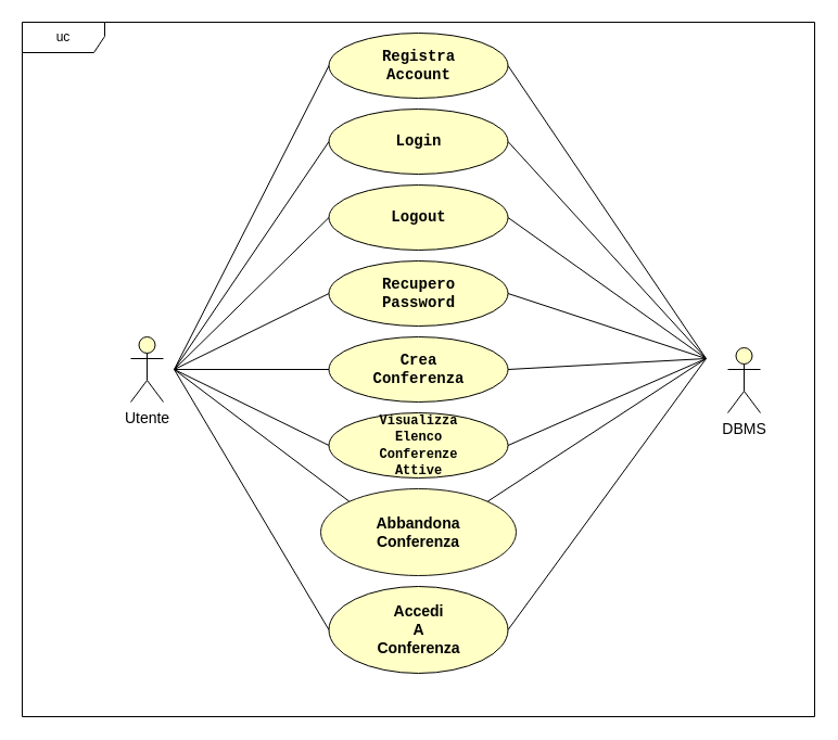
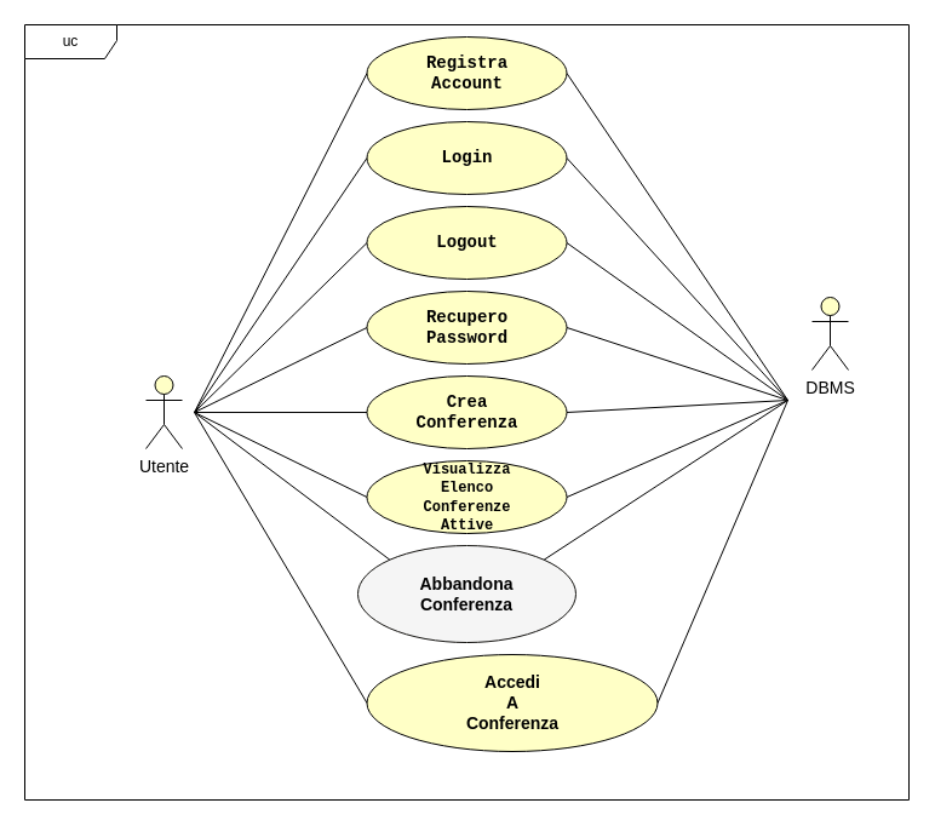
  <mxCell id="0" />
  <mxCell id="1" parent="0" />
  <mxCell id="2" value="&lt;span style=&quot;font-size: 14px;&quot;&gt;Utente&lt;/span&gt;" style="shape=umlActor;verticalLabelPosition=bottom;verticalAlign=top;html=1;outlineConnect=0;strokeColor=light-dark(#000000,#000000);fillColor=light-dark(#FFFFC6,#FDF89C);" parent="1" vertex="1"><mxGeometry x="120" y="310" width="30" height="60" as="geometry" /></mxCell>
  <mxCell id="3" value="&lt;font face=&quot;Courier New&quot;&gt;&lt;span style=&quot;font-size: 14px;&quot;&gt;&lt;b&gt;Login&lt;/b&gt;&lt;/span&gt;&lt;/font&gt;" style="ellipse;whiteSpace=wrap;html=1;fillColor=light-dark(#FFFFC6,#FDF89C);strokeColor=light-dark(#000000,#000000);gradientColor=none;" parent="1" vertex="1"><mxGeometry x="302.5" y="100" width="165" height="60" as="geometry" /></mxCell>
  <mxCell id="4" value="&lt;font face=&quot;Courier New&quot;&gt;&lt;span style=&quot;font-size: 14px;&quot;&gt;&lt;b&gt;Registra&lt;/b&gt;&lt;/span&gt;&lt;/font&gt;&lt;div&gt;&lt;font face=&quot;Courier New&quot;&gt;&lt;span style=&quot;font-size: 14px;&quot;&gt;&lt;b&gt;Account&lt;/b&gt;&lt;/span&gt;&lt;/font&gt;&lt;/div&gt;" style="ellipse;whiteSpace=wrap;html=1;fillColor=light-dark(#FFFFC6,#FDF89C);strokeColor=light-dark(#000000,#000000);" parent="1" vertex="1"><mxGeometry x="302.5" y="30" width="165" height="60" as="geometry" /></mxCell>
  <mxCell id="5" value="&lt;font face=&quot;Courier New&quot;&gt;&lt;span style=&quot;font-size: 14px;&quot;&gt;&lt;b&gt;Logout&lt;/b&gt;&lt;/span&gt;&lt;/font&gt;" style="ellipse;whiteSpace=wrap;html=1;fillColor=light-dark(#FFFFC6,#FDF89C);strokeColor=light-dark(#000000,#000000);" parent="1" vertex="1"><mxGeometry x="302.5" y="170" width="165" height="60" as="geometry" /></mxCell>
  <mxCell id="6" value="&lt;font face=&quot;Courier New&quot;&gt;&lt;span style=&quot;font-size: 14px;&quot;&gt;&lt;b&gt;Recupero&lt;/b&gt;&lt;/span&gt;&lt;/font&gt;&lt;div&gt;&lt;font face=&quot;Courier New&quot;&gt;&lt;span style=&quot;font-size: 14px;&quot;&gt;&lt;b&gt;Password&lt;/b&gt;&lt;/span&gt;&lt;/font&gt;&lt;/div&gt;" style="ellipse;whiteSpace=wrap;html=1;fillColor=light-dark(#FFFFC6,#FDF89C);strokeColor=light-dark(#000000,#000000);" parent="1" vertex="1"><mxGeometry x="302.5" y="240" width="165" height="60" as="geometry" /></mxCell>
  <mxCell id="7" value="&lt;font face=&quot;Courier New&quot;&gt;&lt;span style=&quot;font-size: 14px;&quot;&gt;&lt;b&gt;Crea&lt;/b&gt;&lt;/span&gt;&lt;/font&gt;&lt;div&gt;&lt;font face=&quot;Courier New&quot;&gt;&lt;span style=&quot;font-size: 14px;&quot;&gt;&lt;b&gt;Conferenza&lt;/b&gt;&lt;/span&gt;&lt;/font&gt;&lt;/div&gt;" style="ellipse;whiteSpace=wrap;html=1;fillColor=light-dark(#FFFFC6,#FDF89C);strokeColor=light-dark(#000000,#000000);" parent="1" vertex="1"><mxGeometry x="302.5" y="310" width="165" height="60" as="geometry" /></mxCell>
  <mxCell id="8" value="&lt;font face=&quot;Courier New&quot;&gt;&lt;b style=&quot;&quot;&gt;Visualizza&lt;/b&gt;&lt;/font&gt;&lt;div&gt;&lt;font face=&quot;Courier New&quot;&gt;&lt;b&gt;Elenco&lt;/b&gt;&lt;/font&gt;&lt;/div&gt;&lt;div&gt;&lt;font face=&quot;Courier New&quot;&gt;&lt;b&gt;Conferenze&lt;/b&gt;&lt;/font&gt;&lt;/div&gt;&lt;div&gt;&lt;font face=&quot;Courier New&quot;&gt;&lt;b style=&quot;&quot;&gt;Attive&lt;/b&gt;&lt;/font&gt;&lt;/div&gt;" style="ellipse;whiteSpace=wrap;html=1;fillColor=light-dark(#FFFFC6,#FDF89C);strokeColor=light-dark(#000000,#000000);" parent="1" vertex="1"><mxGeometry x="302.5" y="380" width="165" height="60" as="geometry" /></mxCell>
  <mxCell id="9" value="uc" style="shape=umlFrame;whiteSpace=wrap;html=1;pointerEvents=0;strokeColor=light-dark(#000000,#000000);width=76;height=28;" parent="1" vertex="1"><mxGeometry x="20" y="20" width="730" height="640" as="geometry" /></mxCell>
  <mxCell id="10" value="" style="endArrow=none;html=1;rounded=0;strokeColor=light-dark(#000000,#000000);endFill=0;strokeWidth=1;startSize=6;jumpSize=6;targetPerimeterSpacing=0;endSize=6;entryX=1;entryY=0.5;entryDx=0;entryDy=0;startFill=0;" parent="1" target="4" edge="1"><mxGeometry width="50" height="50" relative="1" as="geometry"><mxPoint x="650" y="330" as="sourcePoint" /><mxPoint x="313" y="70" as="targetPoint" /><Array as="points" /></mxGeometry></mxCell>
  <mxCell id="11" value="" style="endArrow=none;html=1;rounded=0;strokeColor=light-dark(#000000,#000000);endFill=0;strokeWidth=1;startSize=6;jumpSize=6;targetPerimeterSpacing=0;endSize=6;entryX=1;entryY=0.5;entryDx=0;entryDy=0;startFill=0;" parent="1" target="3" edge="1"><mxGeometry width="50" height="50" relative="1" as="geometry"><mxPoint x="650" y="330" as="sourcePoint" /><mxPoint x="478" y="70" as="targetPoint" /><Array as="points" /></mxGeometry></mxCell>
  <mxCell id="12" value="" style="endArrow=none;html=1;rounded=0;strokeColor=light-dark(#000000,#000000);endFill=0;strokeWidth=1;startSize=6;jumpSize=6;targetPerimeterSpacing=0;endSize=6;entryX=1;entryY=0.5;entryDx=0;entryDy=0;startFill=0;" parent="1" target="5" edge="1"><mxGeometry width="50" height="50" relative="1" as="geometry"><mxPoint x="650" y="330" as="sourcePoint" /><mxPoint x="478" y="160" as="targetPoint" /><Array as="points" /></mxGeometry></mxCell>
  <mxCell id="13" value="" style="endArrow=none;html=1;rounded=0;strokeColor=light-dark(#000000,#000000);endFill=0;strokeWidth=1;startSize=6;jumpSize=6;targetPerimeterSpacing=0;endSize=6;entryX=1;entryY=0.5;entryDx=0;entryDy=0;startFill=0;" parent="1" target="6" edge="1"><mxGeometry width="50" height="50" relative="1" as="geometry"><mxPoint x="650" y="330" as="sourcePoint" /><mxPoint x="478" y="250" as="targetPoint" /><Array as="points" /></mxGeometry></mxCell>
  <mxCell id="14" value="" style="endArrow=none;html=1;rounded=0;strokeColor=light-dark(#000000,#000000);endFill=0;strokeWidth=1;startSize=6;jumpSize=6;targetPerimeterSpacing=0;endSize=6;entryX=1;entryY=0.5;entryDx=0;entryDy=0;startFill=0;" parent="1" target="7" edge="1"><mxGeometry width="50" height="50" relative="1" as="geometry"><mxPoint x="650" y="330" as="sourcePoint" /><mxPoint x="478" y="430" as="targetPoint" /><Array as="points" /></mxGeometry></mxCell>
  <mxCell id="15" value="" style="endArrow=none;html=1;rounded=0;strokeColor=light-dark(#000000,#000000);endFill=0;strokeWidth=1;startSize=6;jumpSize=6;targetPerimeterSpacing=0;endSize=6;entryX=1;entryY=0.5;entryDx=0;entryDy=0;startFill=0;" parent="1" target="8" edge="1"><mxGeometry width="50" height="50" relative="1" as="geometry"><mxPoint x="650" y="330" as="sourcePoint" /><mxPoint x="478" y="525" as="targetPoint" /><Array as="points" /></mxGeometry></mxCell>
- <mxCell id="16" value="&lt;div&gt;&lt;span style=&quot;font-size: 14px;&quot;&gt;DBMS&lt;/span&gt;&lt;/div&gt;&lt;div&gt;&lt;span style=&quot;font-size: 14px;&quot;&gt;&lt;br&gt;&lt;/span&gt;&lt;/div&gt;" style="shape=umlActor;verticalLabelPosition=bottom;verticalAlign=top;html=1;outlineConnect=0;strokeColor=light-dark(#000000,#000000);fillColor=light-dark(#FFFFC6,#FDF89C);" parent="1" vertex="1"><mxGeometry x="670" y="320" width="30" height="60" as="geometry" /></mxCell>
+ <mxCell id="16" value="&lt;div&gt;&lt;span style=&quot;font-size: 14px;&quot;&gt;DBMS&lt;/span&gt;&lt;/div&gt;&lt;div&gt;&lt;span style=&quot;font-size: 14px;&quot;&gt;&lt;br&gt;&lt;/span&gt;&lt;/div&gt;" style="shape=umlActor;verticalLabelPosition=bottom;verticalAlign=top;html=1;outlineConnect=0;strokeColor=light-dark(#000000,#000000);fillColor=light-dark(#FFFFC6,#FDF89C);" parent="1" vertex="1"><mxGeometry x="670" y="245" width="30" height="60" as="geometry" /></mxCell>
  <mxCell id="17" value="" style="endArrow=none;html=1;rounded=0;strokeColor=light-dark(#000000,#000000);endFill=0;strokeWidth=1;startSize=6;jumpSize=6;targetPerimeterSpacing=0;endSize=6;entryX=0;entryY=0.5;entryDx=0;entryDy=0;startFill=0;" parent="1" target="8" edge="1"><mxGeometry width="50" height="50" relative="1" as="geometry"><mxPoint x="160" y="340" as="sourcePoint" /><mxPoint x="313" y="620" as="targetPoint" /><Array as="points" /></mxGeometry></mxCell>
  <mxCell id="18" value="" style="endArrow=none;html=1;rounded=0;strokeColor=light-dark(#000000,#000000);endFill=0;strokeWidth=1;startSize=6;jumpSize=6;targetPerimeterSpacing=0;endSize=6;entryX=0;entryY=0.5;entryDx=0;entryDy=0;startFill=0;" parent="1" target="7" edge="1"><mxGeometry width="50" height="50" relative="1" as="geometry"><mxPoint x="160" y="340" as="sourcePoint" /><mxPoint x="313" y="525" as="targetPoint" /><Array as="points" /></mxGeometry></mxCell>
  <mxCell id="19" value="" style="endArrow=none;html=1;rounded=0;strokeColor=light-dark(#000000,#000000);endFill=0;strokeWidth=1;startSize=6;jumpSize=6;targetPerimeterSpacing=0;endSize=6;startFill=0;entryX=0;entryY=0.5;entryDx=0;entryDy=0;" parent="1" target="6" edge="1"><mxGeometry width="50" height="50" relative="1" as="geometry"><mxPoint x="160" y="340" as="sourcePoint" /><mxPoint x="310" y="620" as="targetPoint" /><Array as="points" /></mxGeometry></mxCell>
  <mxCell id="20" value="" style="endArrow=none;html=1;rounded=0;strokeColor=light-dark(#000000,#000000);endFill=0;strokeWidth=1;startSize=6;jumpSize=6;targetPerimeterSpacing=0;endSize=6;startFill=0;entryX=0;entryY=0.5;entryDx=0;entryDy=0;" parent="1" target="5" edge="1"><mxGeometry width="50" height="50" relative="1" as="geometry"><mxPoint x="160" y="340" as="sourcePoint" /><mxPoint x="313" y="340" as="targetPoint" /><Array as="points" /></mxGeometry></mxCell>
  <mxCell id="21" value="" style="endArrow=none;html=1;rounded=0;strokeColor=light-dark(#000000,#000000);endFill=0;strokeWidth=1;startSize=6;jumpSize=6;targetPerimeterSpacing=0;endSize=6;startFill=0;entryX=0;entryY=0.5;entryDx=0;entryDy=0;" parent="1" target="3" edge="1"><mxGeometry width="50" height="50" relative="1" as="geometry"><mxPoint x="160" y="340" as="sourcePoint" /><mxPoint x="313" y="250" as="targetPoint" /><Array as="points" /></mxGeometry></mxCell>
  <mxCell id="22" value="" style="endArrow=none;html=1;rounded=0;strokeColor=light-dark(#000000,#000000);endFill=0;strokeWidth=1;startSize=6;jumpSize=6;targetPerimeterSpacing=0;endSize=6;startFill=0;entryX=0;entryY=0.5;entryDx=0;entryDy=0;" parent="1" target="4" edge="1"><mxGeometry width="50" height="50" relative="1" as="geometry"><mxPoint x="160" y="340" as="sourcePoint" /><mxPoint x="313" y="160" as="targetPoint" /><Array as="points" /></mxGeometry></mxCell>
- <mxCell id="23" value="&lt;b&gt;&lt;font style=&quot;font-size: 14px;&quot;&gt;Abbandona&lt;/font&gt;&lt;/b&gt;&lt;div&gt;&lt;b&gt;&lt;font style=&quot;font-size: 14px;&quot;&gt;Conferenza&lt;/font&gt;&lt;/b&gt;&lt;/div&gt;" style="ellipse;whiteSpace=wrap;html=1;fillColor=#FFFFC6;strokeColor=light-dark(#141310, #6d5100);" vertex="1" parent="1"><mxGeometry x="295" y="450" width="180" height="80" as="geometry" /></mxCell>
+ <mxCell id="23" value="&lt;b&gt;&lt;font style=&quot;font-size: 14px;&quot;&gt;Abbandona&lt;/font&gt;&lt;/b&gt;&lt;div&gt;&lt;b&gt;&lt;font style=&quot;font-size: 14px;&quot;&gt;Conferenza&lt;/font&gt;&lt;/b&gt;&lt;/div&gt;" style="ellipse;whiteSpace=wrap;html=1;fillColor=#f5f5f5;strokeColor=light-dark(#141310, #6d5100);" vertex="1" parent="1"><mxGeometry x="295" y="450" width="180" height="80" as="geometry" /></mxCell>
  <mxCell id="24" value="" style="endArrow=none;html=1;rounded=0;exitX=1;exitY=0;exitDx=0;exitDy=0;" edge="1" parent="1" source="23"><mxGeometry width="50" height="50" relative="1" as="geometry"><mxPoint x="370" y="390" as="sourcePoint" /><mxPoint x="650" y="330" as="targetPoint" /></mxGeometry></mxCell>
  <mxCell id="25" value="" style="endArrow=none;html=1;rounded=0;entryX=0;entryY=0;entryDx=0;entryDy=0;" edge="1" parent="1" target="23"><mxGeometry width="50" height="50" relative="1" as="geometry"><mxPoint x="160" y="340" as="sourcePoint" /><mxPoint x="420" y="340" as="targetPoint" /></mxGeometry></mxCell>
- <mxCell id="26" value="&lt;font style=&quot;font-size: 14px;&quot;&gt;&lt;b&gt;Accedi&lt;/b&gt;&lt;/font&gt;&lt;div&gt;&lt;font style=&quot;font-size: 14px;&quot;&gt;&lt;b&gt;A&lt;/b&gt;&lt;/font&gt;&lt;/div&gt;&lt;div&gt;&lt;font style=&quot;font-size: 14px;&quot;&gt;&lt;b&gt;Conferenza&lt;/b&gt;&lt;/font&gt;&lt;/div&gt;" style="ellipse;whiteSpace=wrap;html=1;fillColor=#FFFFC6;" vertex="1" parent="1"><mxGeometry x="302.5" y="540" width="165" height="80" as="geometry" /></mxCell>
+ <mxCell id="26" value="&lt;font style=&quot;font-size: 14px;&quot;&gt;&lt;b&gt;Accedi&lt;/b&gt;&lt;/font&gt;&lt;div&gt;&lt;font style=&quot;font-size: 14px;&quot;&gt;&lt;b&gt;A&lt;/b&gt;&lt;/font&gt;&lt;/div&gt;&lt;div&gt;&lt;font style=&quot;font-size: 14px;&quot;&gt;&lt;b&gt;Conferenza&lt;/b&gt;&lt;/font&gt;&lt;/div&gt;" style="ellipse;whiteSpace=wrap;html=1;fillColor=#FFFFC6;" vertex="1" parent="1"><mxGeometry x="302.5" y="540" width="240" height="80" as="geometry" /></mxCell>
  <mxCell id="27" value="" style="endArrow=none;html=1;rounded=0;exitX=1;exitY=0.5;exitDx=0;exitDy=0;" edge="1" parent="1" source="26"><mxGeometry width="50" height="50" relative="1" as="geometry"><mxPoint x="370" y="390" as="sourcePoint" /><mxPoint x="650" y="330" as="targetPoint" /></mxGeometry></mxCell>
  <mxCell id="28" value="" style="endArrow=none;html=1;rounded=0;entryX=0;entryY=0.5;entryDx=0;entryDy=0;" edge="1" parent="1" target="26"><mxGeometry width="50" height="50" relative="1" as="geometry"><mxPoint x="160" y="340" as="sourcePoint" /><mxPoint x="420" y="340" as="targetPoint" /></mxGeometry></mxCell>
